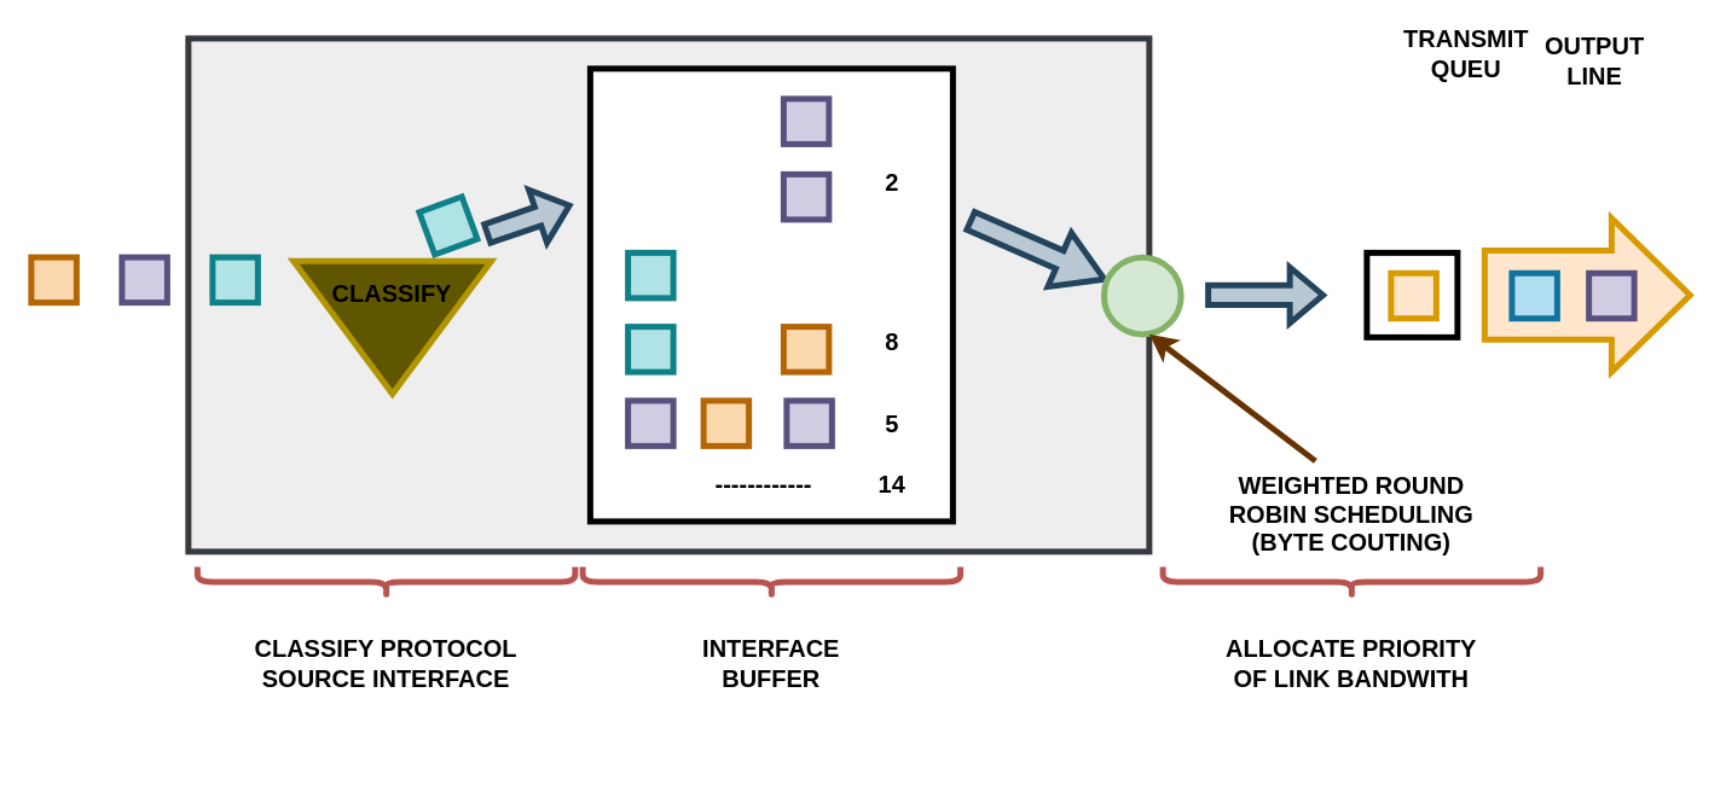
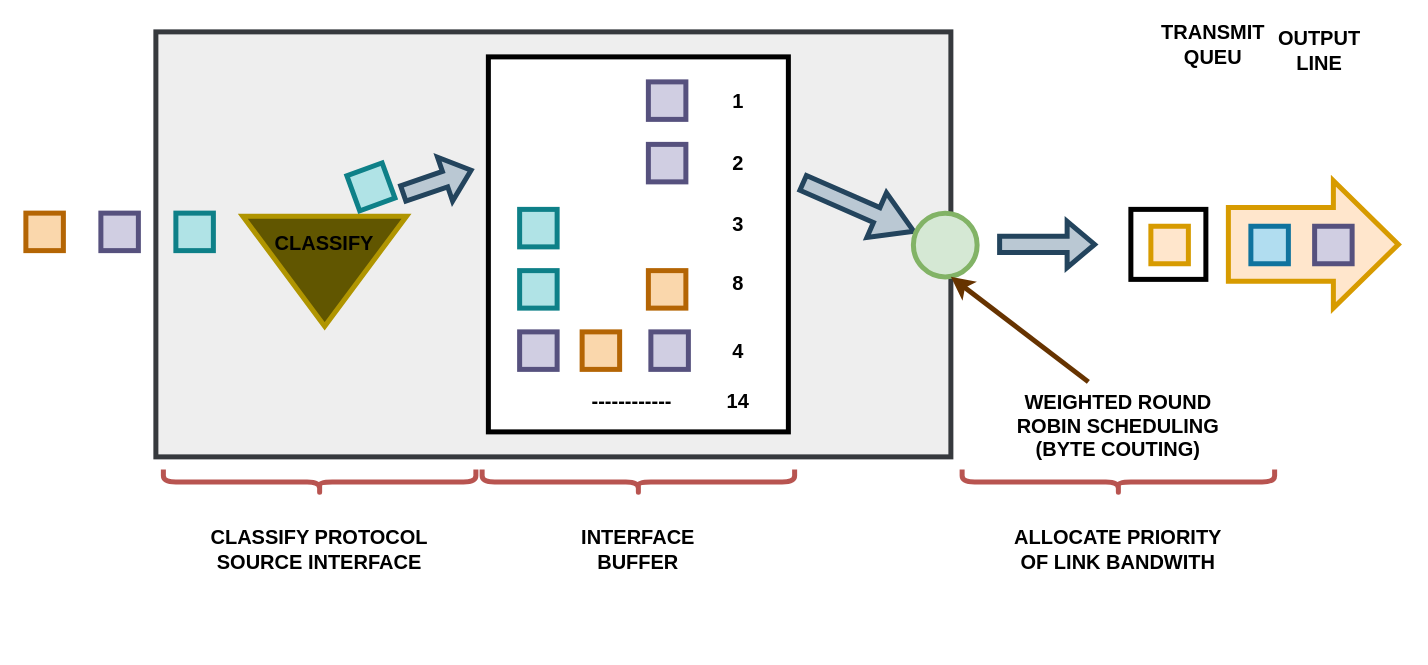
  <mxCell id="0" />
  <mxCell id="1" parent="0" />
  <mxCell id="2" value="" style="shape=flexArrow;endArrow=classic;html=1;rounded=0;exitX=-0.005;exitY=0.363;exitDx=0;exitDy=0;exitPerimeter=0;strokeWidth=4;width=56;endSize=16;endWidth=39;fillColor=#ffe6cc;strokeColor=#d79b00;" edge="1" parent="1"><mxGeometry width="50" height="50" relative="1" as="geometry"><mxPoint x="979.998" y="195.005" as="sourcePoint" /><mxPoint x="1120" y="195" as="targetPoint" /></mxGeometry></mxCell>
  <mxCell id="3" value="" style="rounded=0;whiteSpace=wrap;html=1;strokeWidth=4;" vertex="1" parent="1"><mxGeometry x="904" y="167" width="60" height="56" as="geometry" /></mxCell>
  <mxCell id="4" value="" style="rounded=0;whiteSpace=wrap;html=1;strokeWidth=4;fillColor=#eeeeee;strokeColor=#36393d;" vertex="1" parent="1"><mxGeometry x="124" y="25" width="636" height="340" as="geometry" /></mxCell>
  <mxCell id="5" value="" style="rounded=0;whiteSpace=wrap;html=1;strokeWidth=4;fillColor=#fad7ac;strokeColor=#b46504;" vertex="1" parent="1"><mxGeometry x="20" y="170" width="30" height="30" as="geometry" /></mxCell>
  <mxCell id="6" value="" style="triangle;whiteSpace=wrap;html=1;rotation=90;strokeWidth=4;fillColor=#615600;strokeColor=#B09500;fontColor=#000000;" vertex="1" parent="1"><mxGeometry x="215.02" y="150.95" width="88.02" height="131.01" as="geometry" /></mxCell>
  <mxCell id="7" value="CLASSIFY" style="text;html=1;strokeColor=none;fillColor=none;align=center;verticalAlign=middle;whiteSpace=wrap;rounded=0;strokeWidth=1;fontStyle=1;fontSize=16;" vertex="1" parent="1"><mxGeometry x="405" y="105" width="60" height="30" as="geometry" /></mxCell>
  <mxCell id="8" value="" style="rounded=0;whiteSpace=wrap;html=1;fontSize=12;strokeWidth=4;" vertex="1" parent="1"><mxGeometry x="390" y="45" width="240" height="300" as="geometry" /></mxCell>
  <mxCell id="9" value="" style="shape=flexArrow;endArrow=classic;html=1;rounded=0;exitX=-0.005;exitY=0.363;exitDx=0;exitDy=0;exitPerimeter=0;strokeWidth=4;fillColor=#bac8d3;strokeColor=#23445d;" edge="1" parent="1"><mxGeometry width="50" height="50" relative="1" as="geometry"><mxPoint x="320.028" y="154.945" as="sourcePoint" /><mxPoint x="378.04" y="135" as="targetPoint" /></mxGeometry></mxCell>
  <mxCell id="10" value="" style="rounded=0;whiteSpace=wrap;html=1;strokeWidth=4;fillColor=#d0cee2;strokeColor=#56517e;" vertex="1" parent="1"><mxGeometry x="80" y="170" width="30" height="30" as="geometry" /></mxCell>
  <mxCell id="11" value="" style="rounded=0;whiteSpace=wrap;html=1;strokeWidth=4;fillColor=#b0e3e6;strokeColor=#0e8088;" vertex="1" parent="1"><mxGeometry x="140" y="170" width="30" height="30" as="geometry" /></mxCell>
  <mxCell id="12" value="CLASSIFY" style="text;html=1;strokeColor=none;fillColor=none;align=center;verticalAlign=middle;whiteSpace=wrap;rounded=0;strokeWidth=1;fontStyle=1;fontSize=16;" vertex="1" parent="1"><mxGeometry x="229.03" y="179" width="60" height="30" as="geometry" /></mxCell>
  <mxCell id="13" value="" style="shape=flexArrow;endArrow=classic;html=1;rounded=0;exitX=-0.005;exitY=0.363;exitDx=0;exitDy=0;exitPerimeter=0;strokeWidth=4;endWidth=22;endSize=9.45;fillColor=#bac8d3;strokeColor=#23445d;" edge="1" parent="1" target="14"><mxGeometry width="50" height="50" relative="1" as="geometry"><mxPoint x="639.998" y="145.005" as="sourcePoint" /><mxPoint x="736.96" y="197.46" as="targetPoint" /></mxGeometry></mxCell>
  <mxCell id="14" value="" style="ellipse;whiteSpace=wrap;html=1;aspect=fixed;strokeWidth=4;fillColor=#d5e8d4;strokeColor=#82b366;" vertex="1" parent="1"><mxGeometry x="730" y="170" width="51" height="51" as="geometry" /></mxCell>
  <mxCell id="15" value="" style="shape=flexArrow;endArrow=classic;html=1;rounded=0;exitX=-0.005;exitY=0.363;exitDx=0;exitDy=0;exitPerimeter=0;strokeWidth=4;fillColor=#bac8d3;strokeColor=#23445d;" edge="1" parent="1"><mxGeometry width="50" height="50" relative="1" as="geometry"><mxPoint x="796.998" y="195.005" as="sourcePoint" /><mxPoint x="877" y="195.06" as="targetPoint" /></mxGeometry></mxCell>
  <mxCell id="16" value="" style="rounded=0;whiteSpace=wrap;html=1;strokeWidth=4;fillColor=#d0cee2;strokeColor=#56517e;" vertex="1" parent="1"><mxGeometry x="415" y="265" width="30" height="30" as="geometry" /></mxCell>
  <mxCell id="17" value="" style="rounded=0;whiteSpace=wrap;html=1;strokeWidth=4;fillColor=#b0e3e6;strokeColor=#0e8088;" vertex="1" parent="1"><mxGeometry x="415" y="167" width="30" height="30" as="geometry" /></mxCell>
  <mxCell id="18" value="" style="rounded=0;whiteSpace=wrap;html=1;strokeWidth=4;fillColor=#fad7ac;strokeColor=#b46504;" vertex="1" parent="1"><mxGeometry x="518" y="216" width="30" height="30" as="geometry" /></mxCell>
  <mxCell id="19" value="" style="rounded=0;whiteSpace=wrap;html=1;strokeWidth=4;fillColor=#b0e3e6;strokeColor=#0e8088;" vertex="1" parent="1"><mxGeometry x="415" y="216" width="30" height="30" as="geometry" /></mxCell>
  <mxCell id="20" value="" style="rounded=0;whiteSpace=wrap;html=1;strokeWidth=4;fillColor=#ffe6cc;strokeColor=#d79b00;" vertex="1" parent="1"><mxGeometry x="920" y="180.5" width="30" height="30" as="geometry" /></mxCell>
  <mxCell id="21" value="" style="rounded=0;whiteSpace=wrap;html=1;strokeWidth=4;fillColor=#b1ddf0;strokeColor=#10739e;" vertex="1" parent="1"><mxGeometry x="1000" y="180.5" width="30" height="30" as="geometry" /></mxCell>
  <mxCell id="22" value="" style="rounded=0;whiteSpace=wrap;html=1;strokeWidth=4;fillColor=#d0cee2;strokeColor=#56517e;" vertex="1" parent="1"><mxGeometry x="1051" y="180.5" width="30" height="30" as="geometry" /></mxCell>
  <mxCell id="23" value="" style="rounded=0;whiteSpace=wrap;html=1;strokeWidth=4;fillColor=#b0e3e6;strokeColor=#0e8088;rotation=-20;" vertex="1" parent="1"><mxGeometry x="281.03" y="134" width="30" height="30" as="geometry" /></mxCell>
  <mxCell id="24" value="CLASSIFY PROTOCOL SOURCE INTERFACE" style="text;html=1;strokeColor=none;fillColor=none;align=center;verticalAlign=middle;whiteSpace=wrap;rounded=0;strokeWidth=1;fontStyle=1;fontSize=16;" vertex="1" parent="1"><mxGeometry x="165" y="424" width="180" height="30" as="geometry" /></mxCell>
  <mxCell id="25" value="INTERFACE BUFFER " style="text;html=1;strokeColor=none;fillColor=none;align=center;verticalAlign=middle;whiteSpace=wrap;rounded=0;strokeWidth=1;fontStyle=1;fontSize=16;" vertex="1" parent="1"><mxGeometry x="480" y="424" width="60" height="30" as="geometry" /></mxCell>
  <mxCell id="26" value="" style="endArrow=classic;html=1;rounded=0;strokeWidth=4;strokeColor=#663300;" edge="1" parent="1"><mxGeometry width="50" height="50" relative="1" as="geometry"><mxPoint x="870" y="305" as="sourcePoint" /><mxPoint x="760" y="221" as="targetPoint" /></mxGeometry></mxCell>
  <mxCell id="27" value="WEIGHTED ROUND ROBIN SCHEDULING (BYTE COUTING)" style="text;html=1;strokeColor=none;fillColor=none;align=center;verticalAlign=middle;whiteSpace=wrap;rounded=0;strokeWidth=1;fontStyle=1;fontSize=16;" vertex="1" parent="1"><mxGeometry x="809" y="325" width="170" height="30" as="geometry" /></mxCell>
  <mxCell id="28" value="TRANSMIT QUEU" style="text;html=1;strokeColor=none;fillColor=none;align=center;verticalAlign=middle;whiteSpace=wrap;rounded=0;strokeWidth=1;fontStyle=1;fontSize=16;" vertex="1" parent="1"><mxGeometry x="940" y="20" width="60" height="30" as="geometry" /></mxCell>
  <mxCell id="29" value="OUTPUT LINE" style="text;html=1;strokeColor=none;fillColor=none;align=center;verticalAlign=middle;whiteSpace=wrap;rounded=0;strokeWidth=1;fontStyle=1;fontSize=16;" vertex="1" parent="1"><mxGeometry x="1025" y="25" width="60" height="30" as="geometry" /></mxCell>
  <mxCell id="30" value="" style="rounded=0;whiteSpace=wrap;html=1;strokeWidth=4;fillColor=#d0cee2;strokeColor=#56517e;" vertex="1" parent="1"><mxGeometry x="518" y="65" width="30" height="30" as="geometry" /></mxCell>
  <mxCell id="31" value="" style="rounded=0;whiteSpace=wrap;html=1;strokeWidth=4;fillColor=#fad7ac;strokeColor=#b46504;" vertex="1" parent="1"><mxGeometry x="465" y="265" width="30" height="30" as="geometry" /></mxCell>
  <mxCell id="32" value="" style="rounded=0;whiteSpace=wrap;html=1;strokeWidth=4;fillColor=#d0cee2;strokeColor=#56517e;" vertex="1" parent="1"><mxGeometry x="520" y="265" width="30" height="30" as="geometry" /></mxCell>
  <mxCell id="33" value="" style="rounded=0;whiteSpace=wrap;html=1;strokeWidth=4;fillColor=#d0cee2;strokeColor=#56517e;" vertex="1" parent="1"><mxGeometry x="518" y="115" width="30" height="30" as="geometry" /></mxCell>
- <mxCell id="34" value="2" style="text;html=1;strokeColor=none;fillColor=none;align=center;verticalAlign=middle;whiteSpace=wrap;rounded=0;strokeWidth=1;fontStyle=1;fontSize=16;" vertex="1" parent="1"><mxGeometry x="560" y="105" width="60" height="30" as="geometry" /></mxCell>
+ <mxCell id="34" value="2" style="text;html=1;strokeColor=none;fillColor=none;align=center;verticalAlign=middle;whiteSpace=wrap;rounded=0;strokeWidth=1;fontStyle=1;fontSize=16;" vertex="1" parent="1"><mxGeometry x="560" y="115" width="60" height="30" as="geometry" /></mxCell>
+ <mxCell id="35" value="1" style="text;html=1;strokeColor=none;fillColor=none;align=center;verticalAlign=middle;whiteSpace=wrap;rounded=0;strokeWidth=1;fontStyle=1;fontSize=16;" vertex="1" parent="1"><mxGeometry x="560" y="65" width="60" height="30" as="geometry" /></mxCell>
+ <mxCell id="36" value="3" style="text;html=1;strokeColor=none;fillColor=none;align=center;verticalAlign=middle;whiteSpace=wrap;rounded=0;strokeWidth=1;fontStyle=1;fontSize=16;" vertex="1" parent="1"><mxGeometry x="560" y="164" width="60" height="30" as="geometry" /></mxCell>
  <mxCell id="37" value="8" style="text;html=1;strokeColor=none;fillColor=none;align=center;verticalAlign=middle;whiteSpace=wrap;rounded=0;strokeWidth=1;fontStyle=1;fontSize=16;" vertex="1" parent="1"><mxGeometry x="560" y="210.5" width="60" height="30" as="geometry" /></mxCell>
- <mxCell id="38" value="5" style="text;html=1;strokeColor=none;fillColor=none;align=center;verticalAlign=middle;whiteSpace=wrap;rounded=0;strokeWidth=1;fontStyle=1;fontSize=16;" vertex="1" parent="1"><mxGeometry x="560" y="265" width="60" height="30" as="geometry" /></mxCell>
+ <mxCell id="38" value="4" style="text;html=1;strokeColor=none;fillColor=none;align=center;verticalAlign=middle;whiteSpace=wrap;rounded=0;strokeWidth=1;fontStyle=1;fontSize=16;" vertex="1" parent="1"><mxGeometry x="560" y="265" width="60" height="30" as="geometry" /></mxCell>
  <mxCell id="39" value="14" style="text;html=1;strokeColor=none;fillColor=none;align=center;verticalAlign=middle;whiteSpace=wrap;rounded=0;strokeWidth=1;fontStyle=1;fontSize=16;" vertex="1" parent="1"><mxGeometry x="560" y="305" width="60" height="30" as="geometry" /></mxCell>
  <mxCell id="40" value="------------" style="text;html=1;strokeColor=none;fillColor=none;align=center;verticalAlign=middle;whiteSpace=wrap;rounded=0;strokeWidth=1;fontStyle=1;fontSize=16;" vertex="1" parent="1"><mxGeometry x="450" y="305" width="110" height="30" as="geometry" /></mxCell>
  <mxCell id="41" value="" style="shape=curlyBracket;whiteSpace=wrap;html=1;rounded=1;labelPosition=left;verticalLabelPosition=middle;align=right;verticalAlign=middle;fillColor=#f8cecc;strokeColor=#b85450;rotation=-90;strokeWidth=4;" vertex="1" parent="1"><mxGeometry x="245" y="260" width="20" height="250" as="geometry" /></mxCell>
  <mxCell id="42" value="" style="shape=curlyBracket;whiteSpace=wrap;html=1;rounded=1;labelPosition=left;verticalLabelPosition=middle;align=right;verticalAlign=middle;fillColor=#f8cecc;strokeColor=#b85450;rotation=-90;strokeWidth=4;" vertex="1" parent="1"><mxGeometry x="500" y="260" width="20" height="250" as="geometry" /></mxCell>
  <mxCell id="43" value="" style="shape=curlyBracket;whiteSpace=wrap;html=1;rounded=1;labelPosition=left;verticalLabelPosition=middle;align=right;verticalAlign=middle;fillColor=#f8cecc;strokeColor=#b85450;rotation=-90;strokeWidth=4;" vertex="1" parent="1"><mxGeometry x="884" y="260" width="20" height="250" as="geometry" /></mxCell>
  <mxCell id="44" value="ALLOCATE PRIORITY OF LINK BANDWITH" style="text;html=1;strokeColor=none;fillColor=none;align=center;verticalAlign=middle;whiteSpace=wrap;rounded=0;strokeWidth=1;fontStyle=1;fontSize=16;" vertex="1" parent="1"><mxGeometry x="799" y="424" width="190" height="30" as="geometry" /></mxCell>
